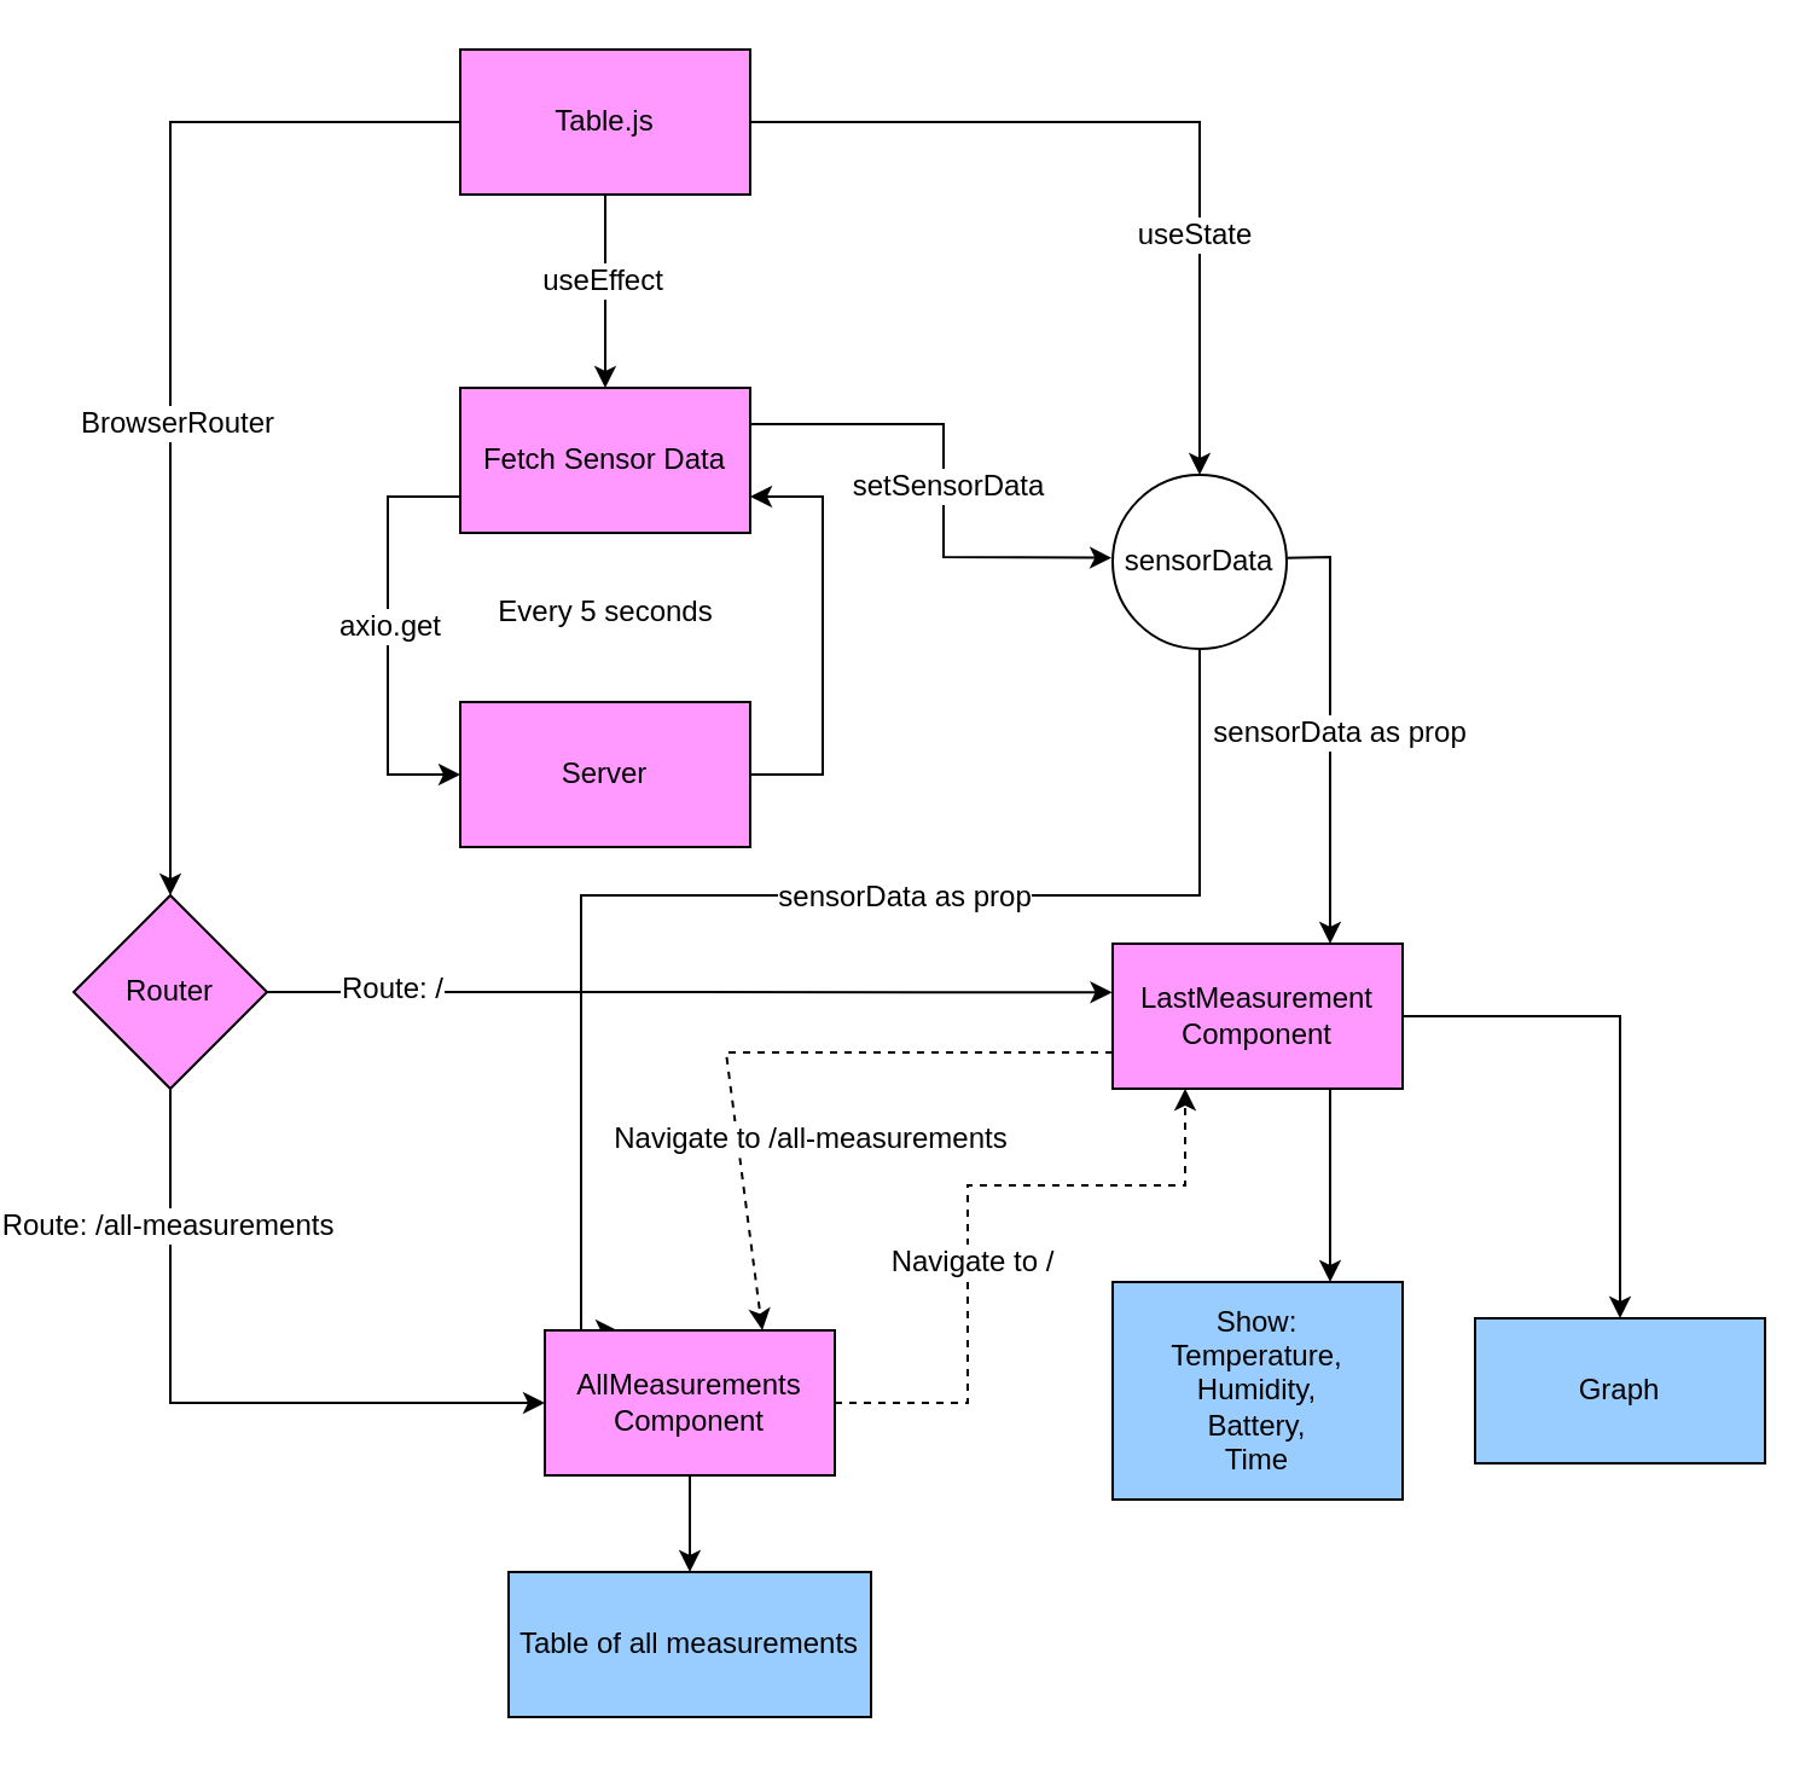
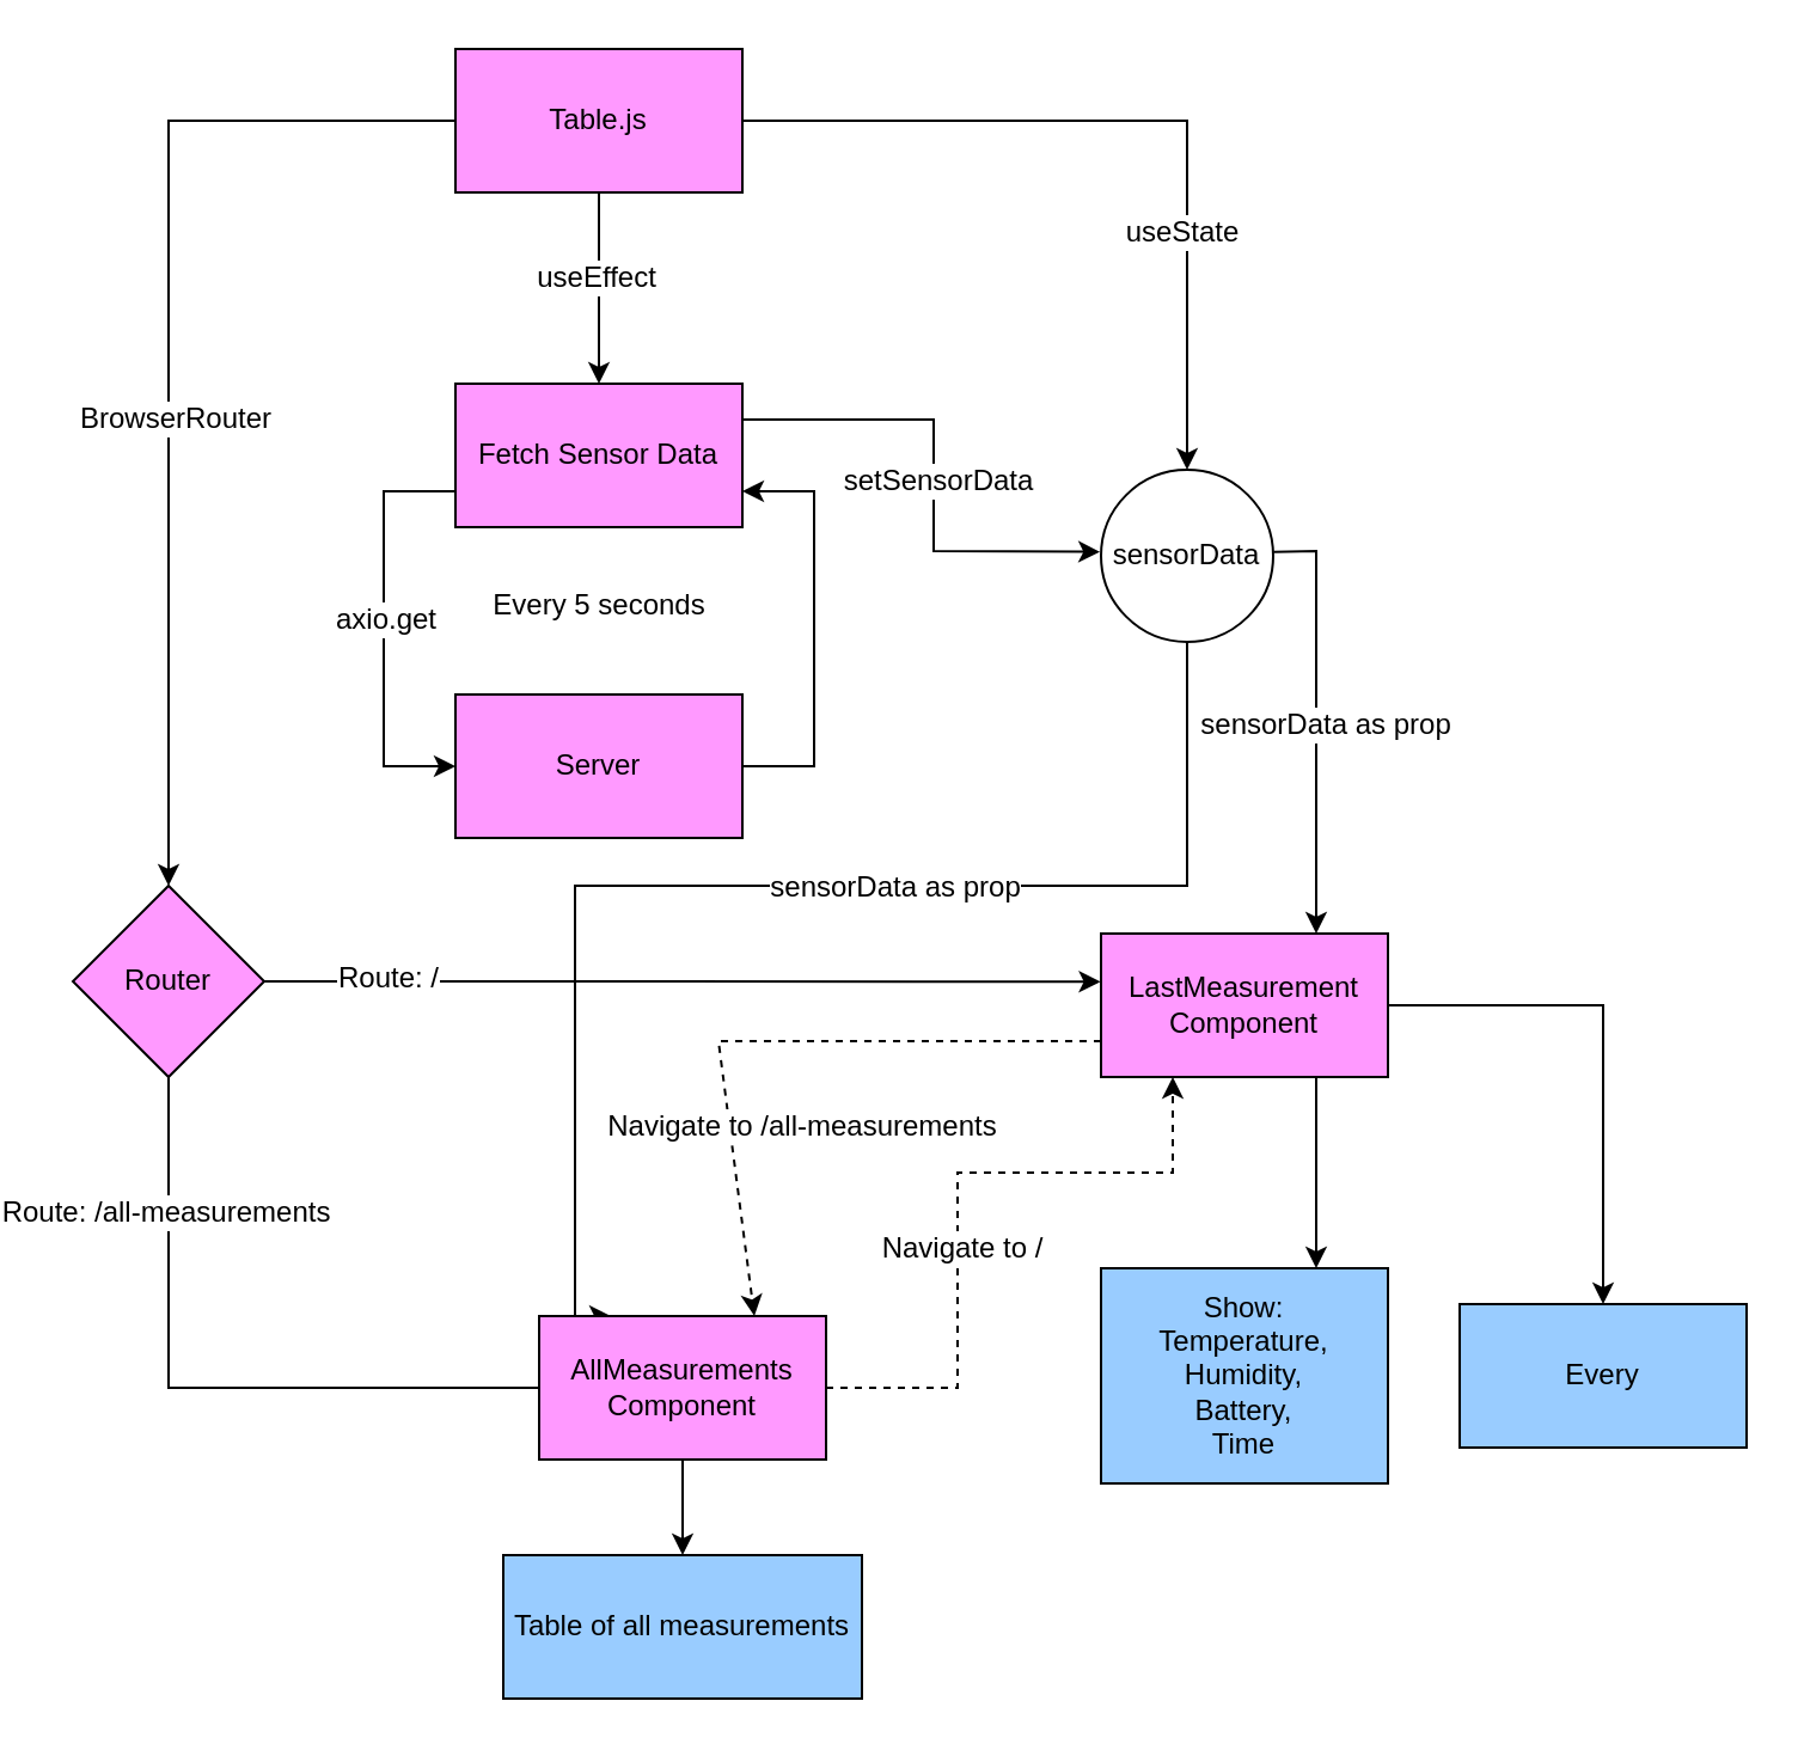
  <mxCell id="0" />
  <mxCell id="1" parent="0" />
  <mxCell id="2" value="" style="edgeStyle=orthogonalEdgeStyle;rounded=0;orthogonalLoop=1;jettySize=auto;html=1;" edge="1" parent="1" source="8" target="9"><mxGeometry relative="1" as="geometry" /></mxCell>
  <mxCell id="3" value="useEffect" style="edgeLabel;html=1;align=center;verticalAlign=middle;resizable=0;points=[];fontSize=12;" vertex="1" connectable="0" parent="2"><mxGeometry x="-0.135" y="-2" relative="1" as="geometry"><mxPoint as="offset" /></mxGeometry></mxCell>
  <mxCell id="4" style="edgeStyle=orthogonalEdgeStyle;rounded=0;orthogonalLoop=1;jettySize=auto;html=1;entryX=0.5;entryY=0;entryDx=0;entryDy=0;" edge="1" parent="1" source="8" target="22"><mxGeometry relative="1" as="geometry" /></mxCell>
  <mxCell id="5" value="useState" style="edgeLabel;html=1;align=center;verticalAlign=middle;resizable=0;points=[];fontSize=12;" vertex="1" connectable="0" parent="4"><mxGeometry x="0.395" y="-3" relative="1" as="geometry"><mxPoint as="offset" /></mxGeometry></mxCell>
  <mxCell id="6" style="edgeStyle=orthogonalEdgeStyle;rounded=0;orthogonalLoop=1;jettySize=auto;html=1;entryX=0.5;entryY=0;entryDx=0;entryDy=0;" edge="1" parent="1" source="8" target="14"><mxGeometry relative="1" as="geometry" /></mxCell>
  <mxCell id="7" value="BrowserRouter" style="edgeLabel;html=1;align=center;verticalAlign=middle;resizable=0;points=[];fontSize=12;" vertex="1" connectable="0" parent="6"><mxGeometry x="0.107" y="2" relative="1" as="geometry"><mxPoint as="offset" /></mxGeometry></mxCell>
  <mxCell id="8" value="Table.js" style="rounded=0;whiteSpace=wrap;html=1;fillColor=#FF99FF;" vertex="1" parent="1"><mxGeometry x="180" y="20" width="120" height="60" as="geometry" /></mxCell>
  <mxCell id="9" value="Fetch Sensor Data" style="whiteSpace=wrap;html=1;rounded=0;fillColor=#FF99FF;" vertex="1" parent="1"><mxGeometry x="180" y="160" width="120" height="60" as="geometry" /></mxCell>
- <mxCell id="10" style="edgeStyle=orthogonalEdgeStyle;rounded=0;orthogonalLoop=1;jettySize=auto;html=1;entryX=0;entryY=0.5;entryDx=0;entryDy=0;" edge="1" parent="1" source="14" target="29"><mxGeometry relative="1" as="geometry"><Array as="points"><mxPoint x="60" y="580" /></Array></mxGeometry></mxCell>
+ <mxCell id="10" style="edgeStyle=orthogonalEdgeStyle;rounded=0;orthogonalLoop=1;jettySize=auto;html=1;entryX=0;entryY=0.5;entryDx=0;entryDy=0;endArrow=none;" edge="1" parent="1" source="14" target="29"><mxGeometry relative="1" as="geometry"><Array as="points"><mxPoint x="60" y="580" /></Array></mxGeometry></mxCell>
  <mxCell id="11" value="Route: /all-measurements" style="edgeLabel;html=1;align=center;verticalAlign=middle;resizable=0;points=[];fontSize=12;" vertex="1" connectable="0" parent="10"><mxGeometry x="-0.609" y="-2" relative="1" as="geometry"><mxPoint as="offset" /></mxGeometry></mxCell>
  <mxCell id="12" style="edgeStyle=orthogonalEdgeStyle;rounded=0;orthogonalLoop=1;jettySize=auto;html=1;entryX=-0.002;entryY=0.336;entryDx=0;entryDy=0;entryPerimeter=0;" edge="1" parent="1" source="14" target="25"><mxGeometry relative="1" as="geometry" /></mxCell>
  <mxCell id="13" value="Route: /" style="edgeLabel;html=1;align=center;verticalAlign=middle;resizable=0;points=[];fontSize=12;" vertex="1" connectable="0" parent="12"><mxGeometry x="-0.706" y="2" relative="1" as="geometry"><mxPoint as="offset" /></mxGeometry></mxCell>
  <mxCell id="14" value="Router" style="rhombus;whiteSpace=wrap;html=1;fillColor=#FF99FF;" vertex="1" parent="1"><mxGeometry x="20" y="370" width="80" height="80" as="geometry" /></mxCell>
  <mxCell id="15" value="Server" style="rounded=0;whiteSpace=wrap;html=1;fillColor=#FF99FF;" vertex="1" parent="1"><mxGeometry x="180" y="290" width="120" height="60" as="geometry" /></mxCell>
  <mxCell id="16" value="" style="endArrow=classic;html=1;rounded=0;exitX=0;exitY=0.75;exitDx=0;exitDy=0;entryX=0;entryY=0.5;entryDx=0;entryDy=0;" edge="1" parent="1" source="9" target="15"><mxGeometry width="50" height="50" relative="1" as="geometry"><mxPoint x="90" y="270" as="sourcePoint" /><mxPoint x="140" y="220" as="targetPoint" /><Array as="points"><mxPoint x="150" y="205" /><mxPoint x="150" y="320" /></Array></mxGeometry></mxCell>
  <mxCell id="17" value="axio.get" style="edgeLabel;html=1;align=center;verticalAlign=middle;resizable=0;points=[];fontSize=12;" vertex="1" connectable="0" parent="16"><mxGeometry x="-0.051" relative="1" as="geometry"><mxPoint as="offset" /></mxGeometry></mxCell>
  <mxCell id="18" value="" style="endArrow=classic;html=1;rounded=0;exitX=1;exitY=0.5;exitDx=0;exitDy=0;entryX=1;entryY=0.75;entryDx=0;entryDy=0;" edge="1" parent="1" source="15" target="9"><mxGeometry width="50" height="50" relative="1" as="geometry"><mxPoint x="370" y="310" as="sourcePoint" /><mxPoint x="420" y="260" as="targetPoint" /><Array as="points"><mxPoint x="330" y="320" /><mxPoint x="330" y="205" /></Array></mxGeometry></mxCell>
  <mxCell id="19" value="Every 5 seconds" style="text;html=1;align=center;verticalAlign=middle;resizable=0;points=[];autosize=1;strokeColor=none;fillColor=none;" vertex="1" parent="1"><mxGeometry x="185" y="238" width="110" height="30" as="geometry" /></mxCell>
  <mxCell id="20" style="edgeStyle=orthogonalEdgeStyle;rounded=0;orthogonalLoop=1;jettySize=auto;html=1;entryX=0.25;entryY=0;entryDx=0;entryDy=0;" edge="1" parent="1" source="22" target="29"><mxGeometry relative="1" as="geometry"><mxPoint x="260" y="520" as="targetPoint" /><Array as="points"><mxPoint x="486" y="370" /><mxPoint x="230" y="370" /></Array></mxGeometry></mxCell>
  <mxCell id="21" value="sensorData as prop" style="edgeLabel;html=1;align=center;verticalAlign=middle;resizable=0;points=[];fontSize=12;" vertex="1" connectable="0" parent="20"><mxGeometry x="-0.103" relative="1" as="geometry"><mxPoint x="23" as="offset" /></mxGeometry></mxCell>
  <mxCell id="22" value="sensorData" style="ellipse;whiteSpace=wrap;html=1;aspect=fixed;fillColor=#ffffff;" vertex="1" parent="1"><mxGeometry x="450" y="196" width="72" height="72" as="geometry" /></mxCell>
  <mxCell id="23" style="edgeStyle=orthogonalEdgeStyle;rounded=0;orthogonalLoop=1;jettySize=auto;html=1;entryX=0.75;entryY=0;entryDx=0;entryDy=0;" edge="1" parent="1" source="25" target="26"><mxGeometry relative="1" as="geometry"><Array as="points"><mxPoint x="540" y="490" /><mxPoint x="540" y="490" /></Array></mxGeometry></mxCell>
  <mxCell id="24" style="edgeStyle=orthogonalEdgeStyle;rounded=0;orthogonalLoop=1;jettySize=auto;html=1;entryX=0.5;entryY=0;entryDx=0;entryDy=0;" edge="1" parent="1" source="25" target="27"><mxGeometry relative="1" as="geometry" /></mxCell>
  <mxCell id="25" value="LastMeasurement Component" style="rounded=0;whiteSpace=wrap;html=1;fillColor=#FF99FF;" vertex="1" parent="1"><mxGeometry x="450" y="390" width="120" height="60" as="geometry" /></mxCell>
  <mxCell id="26" value="Show:&lt;div&gt;Temperature,&lt;/div&gt;&lt;div&gt;Humidity,&lt;/div&gt;&lt;div&gt;Battery,&lt;/div&gt;&lt;div&gt;Time&lt;/div&gt;" style="rounded=0;whiteSpace=wrap;html=1;fillColor=#99CCFF;" vertex="1" parent="1"><mxGeometry x="450" y="530" width="120" height="90" as="geometry" /></mxCell>
- <mxCell id="27" value="Graph" style="rounded=0;whiteSpace=wrap;html=1;fillColor=#99CCFF;" vertex="1" parent="1"><mxGeometry x="600" y="545" width="120" height="60" as="geometry" /></mxCell>
+ <mxCell id="27" value="Every" style="rounded=0;whiteSpace=wrap;html=1;fillColor=#99CCFF;" vertex="1" parent="1"><mxGeometry x="600" y="545" width="120" height="60" as="geometry" /></mxCell>
  <mxCell id="28" style="edgeStyle=orthogonalEdgeStyle;rounded=0;orthogonalLoop=1;jettySize=auto;html=1;entryX=0.5;entryY=0;entryDx=0;entryDy=0;" edge="1" parent="1" source="29" target="30"><mxGeometry relative="1" as="geometry" /></mxCell>
  <mxCell id="29" value="AllMeasurements Component" style="rounded=0;whiteSpace=wrap;html=1;fillColor=#FF99FF;" vertex="1" parent="1"><mxGeometry x="215" y="550" width="120" height="60" as="geometry" /></mxCell>
  <mxCell id="30" value="Table of all measurements" style="rounded=0;whiteSpace=wrap;html=1;fillColor=#99CCFF;" vertex="1" parent="1"><mxGeometry x="200" y="650" width="150" height="60" as="geometry" /></mxCell>
  <mxCell id="31" value="" style="endArrow=classic;html=1;rounded=0;exitX=1;exitY=0.25;exitDx=0;exitDy=0;entryX=-0.006;entryY=0.477;entryDx=0;entryDy=0;entryPerimeter=0;" edge="1" parent="1" source="9" target="22"><mxGeometry width="50" height="50" relative="1" as="geometry"><mxPoint x="360" y="170" as="sourcePoint" /><mxPoint x="410" y="120" as="targetPoint" /><Array as="points"><mxPoint x="380" y="175" /><mxPoint x="380" y="230" /></Array></mxGeometry></mxCell>
  <mxCell id="32" value="setSensorData" style="edgeLabel;html=1;align=center;verticalAlign=middle;resizable=0;points=[];fontSize=12;" vertex="1" connectable="0" parent="31"><mxGeometry x="-0.034" y="1" relative="1" as="geometry"><mxPoint y="6" as="offset" /></mxGeometry></mxCell>
  <mxCell id="33" value="" style="endArrow=classic;html=1;rounded=0;entryX=0.75;entryY=0;entryDx=0;entryDy=0;exitX=1.002;exitY=0.478;exitDx=0;exitDy=0;exitPerimeter=0;" edge="1" parent="1" source="22" target="25"><mxGeometry width="50" height="50" relative="1" as="geometry"><mxPoint x="522" y="232" as="sourcePoint" /><mxPoint x="440" y="340" as="targetPoint" /><Array as="points"><mxPoint x="540" y="230" /></Array></mxGeometry></mxCell>
  <mxCell id="34" value="sensorData as prop" style="edgeLabel;html=1;align=center;verticalAlign=middle;resizable=0;points=[];fontSize=12;" vertex="1" connectable="0" parent="33"><mxGeometry x="0.017" y="3" relative="1" as="geometry"><mxPoint as="offset" /></mxGeometry></mxCell>
  <mxCell id="35" value="" style="html=1;labelBackgroundColor=#ffffff;startArrow=none;startFill=0;startSize=6;endArrow=classic;endFill=1;endSize=6;jettySize=auto;orthogonalLoop=1;strokeWidth=1;dashed=1;fontSize=14;rounded=0;exitX=0;exitY=0.75;exitDx=0;exitDy=0;entryX=0.75;entryY=0;entryDx=0;entryDy=0;" edge="1" parent="1" source="25" target="29"><mxGeometry width="60" height="60" relative="1" as="geometry"><mxPoint x="380" y="530" as="sourcePoint" /><mxPoint x="440" y="470" as="targetPoint" /><Array as="points"><mxPoint x="290" y="435" /></Array></mxGeometry></mxCell>
  <mxCell id="36" value="Navigate to /all-measurements" style="edgeLabel;html=1;align=center;verticalAlign=middle;resizable=0;points=[];fontSize=12;" vertex="1" connectable="0" parent="35"><mxGeometry x="0.416" y="-1" relative="1" as="geometry"><mxPoint x="31" y="1" as="offset" /></mxGeometry></mxCell>
  <mxCell id="37" value="" style="html=1;labelBackgroundColor=#ffffff;startArrow=none;startFill=0;startSize=6;endArrow=classic;endFill=1;endSize=6;jettySize=auto;orthogonalLoop=1;strokeWidth=1;dashed=1;fontSize=14;rounded=0;exitX=1;exitY=0.5;exitDx=0;exitDy=0;entryX=0.25;entryY=1;entryDx=0;entryDy=0;" edge="1" parent="1" source="29" target="25"><mxGeometry width="60" height="60" relative="1" as="geometry"><mxPoint x="380" y="530" as="sourcePoint" /><mxPoint x="440" y="470" as="targetPoint" /><Array as="points"><mxPoint x="390" y="580" /><mxPoint x="390" y="490" /><mxPoint x="480" y="490" /></Array></mxGeometry></mxCell>
  <mxCell id="38" value="Navigate to /" style="edgeLabel;html=1;align=center;verticalAlign=middle;resizable=0;points=[];fontSize=12;" vertex="1" connectable="0" parent="37"><mxGeometry x="-0.175" y="-1" relative="1" as="geometry"><mxPoint y="-1" as="offset" /></mxGeometry></mxCell>
